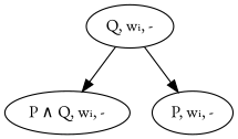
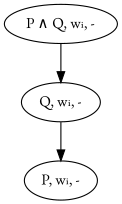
  digraph {
    fontname="EB Garamond"
    node [fontname="EB Garamond"]
    edge [fontname="EB Garamond"]
    n1 [label="P ∧ Q, wᵢ, -"]
    n2 [label="Q, wᵢ, -"]
    n3 [label="P, wᵢ, -"]
-   n2 -> n1
+   n1 -> n2
    n2 -> n3
  }
